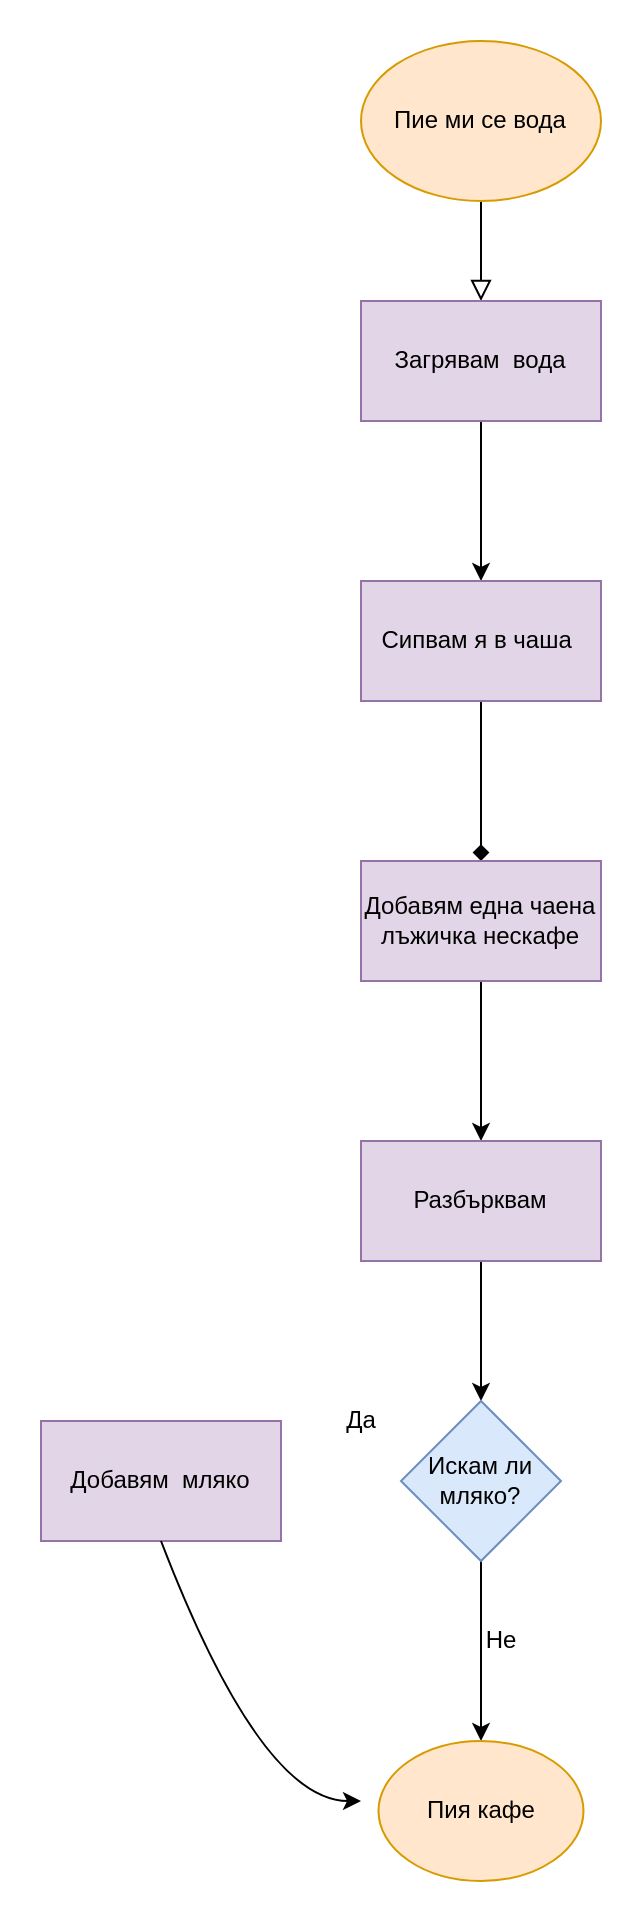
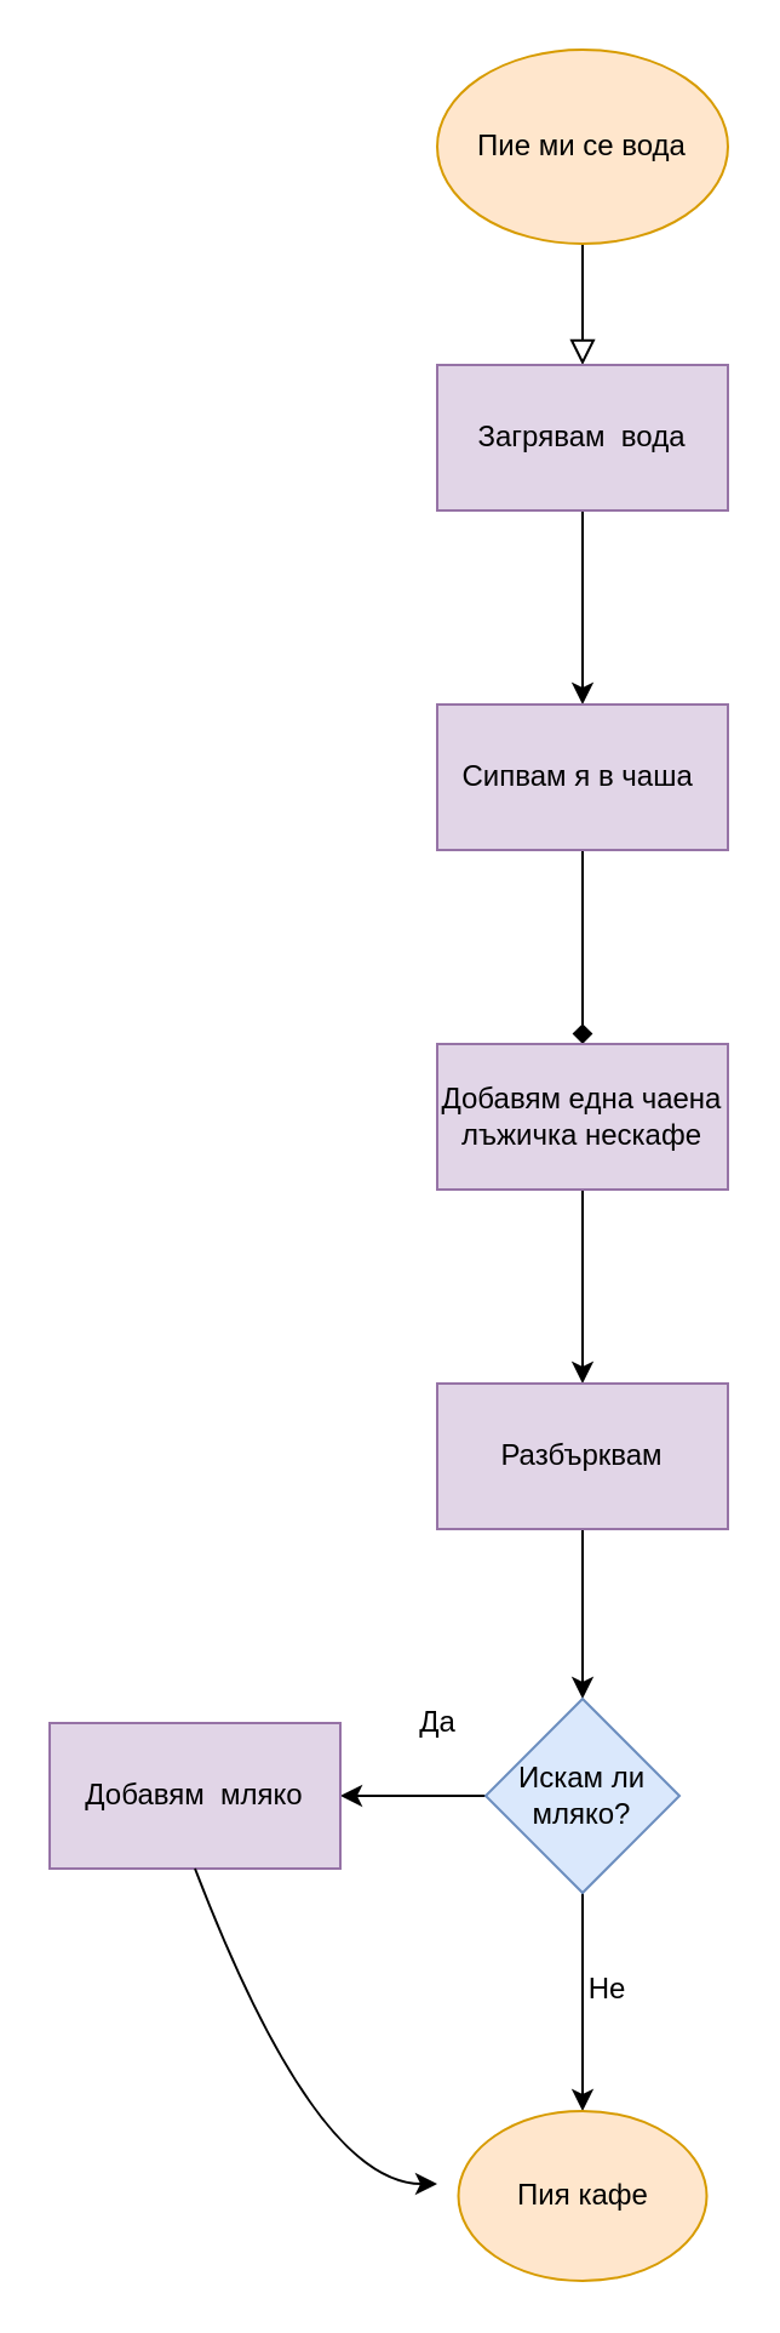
  <mxCell id="0" />
  <mxCell id="1" parent="0" />
  <mxCell id="2" value="" style="rounded=0;html=1;jettySize=auto;orthogonalLoop=1;fontSize=11;endArrow=block;endFill=0;endSize=8;strokeWidth=1;shadow=0;labelBackgroundColor=none;edgeStyle=orthogonalEdgeStyle;" parent="1" edge="1"><mxGeometry relative="1" as="geometry"><mxPoint x="240" y="100" as="sourcePoint" /><mxPoint x="240" y="150" as="targetPoint" /></mxGeometry></mxCell>
  <mxCell id="3" value="Пие ми се вода" style="ellipse;whiteSpace=wrap;html=1;fillColor=#ffe6cc;strokeColor=#d79b00;" parent="1" vertex="1"><mxGeometry x="180" y="20" width="120" height="80" as="geometry" /></mxCell>
  <mxCell id="4" value="" style="edgeStyle=orthogonalEdgeStyle;rounded=0;orthogonalLoop=1;jettySize=auto;html=1;" parent="1" source="5" target="7" edge="1"><mxGeometry relative="1" as="geometry" /></mxCell>
  <mxCell id="5" value="Загрявам&amp;nbsp; вода" style="rounded=0;whiteSpace=wrap;html=1;fillColor=#e1d5e7;strokeColor=#9673a6;" parent="1" vertex="1"><mxGeometry x="180" y="150" width="120" height="60" as="geometry" /></mxCell>
  <mxCell id="6" value="" style="edgeStyle=orthogonalEdgeStyle;rounded=0;orthogonalLoop=1;jettySize=auto;html=1;endArrow=diamond;" parent="1" source="7" target="9" edge="1"><mxGeometry relative="1" as="geometry" /></mxCell>
  <mxCell id="7" value="Сипвам я в чаша&amp;nbsp;" style="rounded=0;whiteSpace=wrap;html=1;fillColor=#e1d5e7;strokeColor=#9673a6;" parent="1" vertex="1"><mxGeometry x="180" y="290" width="120" height="60" as="geometry" /></mxCell>
  <mxCell id="8" value="" style="edgeStyle=orthogonalEdgeStyle;rounded=0;orthogonalLoop=1;jettySize=auto;html=1;" parent="1" source="9" target="11" edge="1"><mxGeometry relative="1" as="geometry" /></mxCell>
  <mxCell id="9" value="Добавям една чаена лъжичка нескафе" style="whiteSpace=wrap;html=1;rounded=0;fillColor=#e1d5e7;strokeColor=#9673a6;" parent="1" vertex="1"><mxGeometry x="180" y="430" width="120" height="60" as="geometry" /></mxCell>
  <mxCell id="10" value="" style="edgeStyle=orthogonalEdgeStyle;rounded=0;orthogonalLoop=1;jettySize=auto;html=1;" parent="1" source="11" target="14" edge="1"><mxGeometry relative="1" as="geometry" /></mxCell>
  <mxCell id="11" value="Разбърквам" style="whiteSpace=wrap;html=1;rounded=0;fillColor=#e1d5e7;strokeColor=#9673a6;" parent="1" vertex="1"><mxGeometry x="180" y="570" width="120" height="60" as="geometry" /></mxCell>
+ <mxCell id="12" value="" style="edgeStyle=orthogonalEdgeStyle;rounded=0;orthogonalLoop=1;jettySize=auto;html=1;" parent="1" source="14" target="15" edge="1"><mxGeometry relative="1" as="geometry" /></mxCell>
  <mxCell id="13" value="" style="edgeStyle=orthogonalEdgeStyle;rounded=0;orthogonalLoop=1;jettySize=auto;html=1;" parent="1" source="14" target="17" edge="1"><mxGeometry relative="1" as="geometry" /></mxCell>
  <mxCell id="14" value="Искам ли мляко?" style="rhombus;whiteSpace=wrap;html=1;rounded=0;fillColor=#dae8fc;strokeColor=#6c8ebf;" parent="1" vertex="1"><mxGeometry x="200" y="700" width="80" height="80" as="geometry" /></mxCell>
  <mxCell id="15" value="Добавям&amp;nbsp; мляко" style="whiteSpace=wrap;html=1;rounded=0;fillColor=#e1d5e7;strokeColor=#9673a6;" parent="1" vertex="1"><mxGeometry y="710" width="120" height="60" as="geometry" x="20" /></mxCell>
  <mxCell id="16" value="Да" style="text;html=1;align=center;verticalAlign=middle;resizable=0;points=[];autosize=1;strokeColor=none;fillColor=none;" parent="1" vertex="1"><mxGeometry x="165" y="700" width="30" height="20" as="geometry" /></mxCell>
  <mxCell id="17" value="Пия кафе" style="ellipse;whiteSpace=wrap;html=1;rounded=0;fillColor=#ffe6cc;strokeColor=#d79b00;" parent="1" vertex="1"><mxGeometry x="188.75" y="870" width="102.5" height="70" as="geometry" /></mxCell>
  <mxCell id="18" value="Не" style="text;html=1;align=center;verticalAlign=middle;resizable=0;points=[];autosize=1;strokeColor=none;fillColor=none;" parent="1" vertex="1"><mxGeometry x="235" y="810" width="30" height="20" as="geometry" /></mxCell>
  <mxCell id="19" value="" style="curved=1;endArrow=classic;html=1;rounded=0;exitX=0.5;exitY=1;exitDx=0;exitDy=0;" parent="1" source="15" edge="1"><mxGeometry width="50" height="50" relative="1" as="geometry"><mxPoint x="130" y="950" as="sourcePoint" /><mxPoint x="180" y="900" as="targetPoint" /><Array as="points"><mxPoint x="130" y="900" /></Array></mxGeometry></mxCell>
